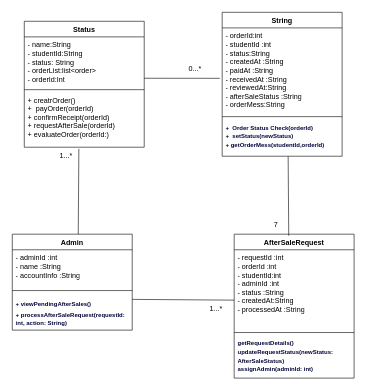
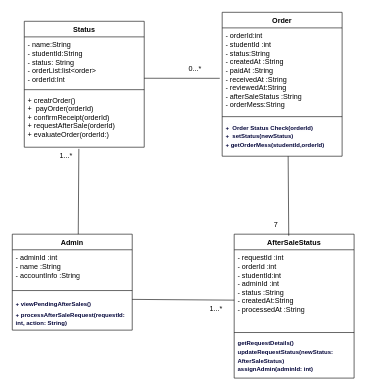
  <mxCell id="0" />
  <mxCell id="1" parent="0" />
  <mxCell id="2" value="Status" style="swimlane;fontStyle=1;align=center;verticalAlign=top;childLayout=stackLayout;horizontal=1;startSize=26;horizontalStack=0;resizeParent=1;resizeParentMax=0;resizeLast=0;collapsible=1;marginBottom=0;whiteSpace=wrap;html=1;" vertex="1" parent="1"><mxGeometry x="40" y="35" width="200" height="210" as="geometry" /></mxCell>
  <mxCell id="3" value="- name:String&lt;div&gt;- studentId:String&lt;/div&gt;&lt;div&gt;- status: String&lt;/div&gt;&lt;div&gt;- orderList:list&amp;lt;order&amp;gt;&lt;/div&gt;&lt;div&gt;- orderId:Int&lt;/div&gt;" style="text;strokeColor=none;fillColor=none;align=left;verticalAlign=top;spacingLeft=4;spacingRight=4;overflow=hidden;rotatable=0;points=[[0,0.5],[1,0.5]];portConstraint=eastwest;whiteSpace=wrap;html=1;" vertex="1" parent="2"><mxGeometry y="26" width="200" height="84" as="geometry" /></mxCell>
  <mxCell id="4" value="" style="line;strokeWidth=1;fillColor=none;align=left;verticalAlign=middle;spacingTop=-1;spacingLeft=3;spacingRight=3;rotatable=0;labelPosition=right;points=[];portConstraint=eastwest;strokeColor=inherit;" vertex="1" parent="2"><mxGeometry y="110" width="200" height="8" as="geometry" /></mxCell>
  <mxCell id="5" value="+ creatrOrder()&lt;div&gt;&lt;div&gt;+&amp;nbsp; payOrder(orderId)&lt;/div&gt;&lt;div&gt;+ confirmReceipt(orderId)&lt;/div&gt;&lt;div&gt;+ requestAfterSale(orderId)&lt;/div&gt;&lt;div&gt;+ evaluateOrder(orderId:)&lt;/div&gt;&lt;/div&gt;&lt;div&gt;&lt;br&gt;&lt;/div&gt;" style="text;strokeColor=none;fillColor=none;align=left;verticalAlign=top;spacingLeft=4;spacingRight=4;overflow=hidden;rotatable=0;points=[[0,0.5],[1,0.5]];portConstraint=eastwest;whiteSpace=wrap;html=1;" vertex="1" parent="2"><mxGeometry y="118" width="200" height="92" as="geometry" /></mxCell>
- <mxCell id="6" value="String" style="swimlane;fontStyle=1;align=center;verticalAlign=top;childLayout=stackLayout;horizontal=1;startSize=26;horizontalStack=0;resizeParent=1;resizeParentMax=0;resizeLast=0;collapsible=1;marginBottom=0;whiteSpace=wrap;html=1;" vertex="1" parent="1"><mxGeometry x="370" y="20" width="200" height="240" as="geometry" /></mxCell>
+ <mxCell id="6" value="Order" style="swimlane;fontStyle=1;align=center;verticalAlign=top;childLayout=stackLayout;horizontal=1;startSize=26;horizontalStack=0;resizeParent=1;resizeParentMax=0;resizeLast=0;collapsible=1;marginBottom=0;whiteSpace=wrap;html=1;" vertex="1" parent="1"><mxGeometry x="370" y="20" width="200" height="240" as="geometry" /></mxCell>
  <mxCell id="7" value="&lt;div&gt;&lt;div&gt;- orderId:int&lt;/div&gt;&lt;div&gt;- studentId :int&lt;/div&gt;&lt;div&gt;- status:String&lt;/div&gt;&lt;div&gt;- createdAt :String&lt;/div&gt;&lt;div&gt;- paidAt :String&lt;/div&gt;&lt;div&gt;- receivedAt :String&lt;/div&gt;&lt;div&gt;- reviewedAt:String&lt;/div&gt;&lt;div&gt;- afterSaleStatus :String&lt;/div&gt;&lt;/div&gt;&lt;div&gt;- orderMess:String&lt;/div&gt;" style="text;strokeColor=none;fillColor=none;align=left;verticalAlign=top;spacingLeft=4;spacingRight=4;overflow=hidden;rotatable=0;points=[[0,0.5],[1,0.5]];portConstraint=eastwest;whiteSpace=wrap;html=1;" vertex="1" parent="6"><mxGeometry y="26" width="200" height="144" as="geometry" /></mxCell>
  <mxCell id="8" value="" style="line;strokeWidth=1;fillColor=none;align=left;verticalAlign=middle;spacingTop=-1;spacingLeft=3;spacingRight=3;rotatable=0;labelPosition=right;points=[];portConstraint=eastwest;strokeColor=inherit;" vertex="1" parent="6"><mxGeometry y="170" width="200" height="8" as="geometry" /></mxCell>
  <mxCell id="9" value="&lt;div&gt;&lt;div&gt;&lt;span style=&quot;color: rgb(5, 7, 59); background-color: rgb(253, 253, 254);&quot;&gt;&lt;font style=&quot;font-size: 10px;&quot; face=&quot;Helvetica&quot;&gt;&lt;b&gt;+&amp;nbsp; Order Status Check(orderId)&lt;/b&gt;&lt;/font&gt;&lt;/span&gt;&lt;div&gt;&lt;span style=&quot;color: rgb(5, 7, 59); background-color: rgb(253, 253, 254);&quot;&gt;&lt;font style=&quot;font-size: 10px;&quot; face=&quot;Helvetica&quot;&gt;&lt;b&gt;+&amp;nbsp; setStatus(newStatus)&lt;/b&gt;&lt;/font&gt;&lt;/span&gt;&lt;/div&gt;&lt;/div&gt;&lt;/div&gt;&lt;div&gt;&lt;span style=&quot;color: rgb(5, 7, 59); background-color: rgb(253, 253, 254);&quot;&gt;&lt;font style=&quot;font-size: 10px;&quot; face=&quot;Helvetica&quot;&gt;&lt;b&gt;+ getOrderMess(studentId,orderId)&lt;/b&gt;&lt;/font&gt;&lt;/span&gt;&lt;/div&gt;" style="text;strokeColor=none;fillColor=none;align=left;verticalAlign=top;spacingLeft=4;spacingRight=4;overflow=hidden;rotatable=0;points=[[0,0.5],[1,0.5]];portConstraint=eastwest;whiteSpace=wrap;html=1;" vertex="1" parent="6"><mxGeometry y="178" width="200" height="62" as="geometry" /></mxCell>
  <mxCell id="10" value="Admin" style="swimlane;fontStyle=1;align=center;verticalAlign=top;childLayout=stackLayout;horizontal=1;startSize=26;horizontalStack=0;resizeParent=1;resizeParentMax=0;resizeLast=0;collapsible=1;marginBottom=0;whiteSpace=wrap;html=1;" vertex="1" parent="1"><mxGeometry x="20" y="390" width="200" height="160" as="geometry" /></mxCell>
  <mxCell id="11" value="&lt;div&gt;- adminId :int&lt;/div&gt;&lt;div&gt;- name :String&lt;/div&gt;&lt;div&gt;- accountInfo :String&lt;/div&gt;&lt;div&gt;&lt;br&gt;&lt;/div&gt;" style="text;strokeColor=none;fillColor=none;align=left;verticalAlign=top;spacingLeft=4;spacingRight=4;overflow=hidden;rotatable=0;points=[[0,0.5],[1,0.5]];portConstraint=eastwest;whiteSpace=wrap;html=1;" vertex="1" parent="10"><mxGeometry y="26" width="200" height="64" as="geometry" /></mxCell>
  <mxCell id="12" value="" style="line;strokeWidth=1;fillColor=none;align=left;verticalAlign=middle;spacingTop=-1;spacingLeft=3;spacingRight=3;rotatable=0;labelPosition=right;points=[];portConstraint=eastwest;strokeColor=inherit;" vertex="1" parent="10"><mxGeometry y="90" width="200" height="8" as="geometry" /></mxCell>
  <mxCell id="13" value="&lt;div&gt;&lt;font style=&quot;font-size: 18px;&quot; color=&quot;#05073b&quot;&gt;&lt;span style=&quot;font-size: 10px;&quot;&gt;&lt;b&gt;+ viewPendingAfterSales()&lt;/b&gt;&lt;/span&gt;&lt;/font&gt;&lt;/div&gt;&lt;div&gt;&lt;font color=&quot;#05073b&quot;&gt;&lt;span style=&quot;font-size: 10px;&quot;&gt;&lt;b&gt;+ processAfterSaleRequest(requestId: int, action: String)&lt;/b&gt;&lt;/span&gt;&lt;/font&gt;&lt;/div&gt;&lt;div&gt;&lt;br&gt;&lt;/div&gt;" style="text;strokeColor=none;fillColor=none;align=left;verticalAlign=top;spacingLeft=4;spacingRight=4;overflow=hidden;rotatable=0;points=[[0,0.5],[1,0.5]];portConstraint=eastwest;whiteSpace=wrap;html=1;" vertex="1" parent="10"><mxGeometry y="98" width="200" height="62" as="geometry" /></mxCell>
- <mxCell id="14" value="&lt;div style=&quot;text-align: left;&quot;&gt;&lt;span style=&quot;text-align: center;&quot;&gt;AfterSaleRequest&lt;/span&gt;&lt;br&gt;&lt;/div&gt;" style="swimlane;fontStyle=1;align=center;verticalAlign=top;childLayout=stackLayout;horizontal=1;startSize=26;horizontalStack=0;resizeParent=1;resizeParentMax=0;resizeLast=0;collapsible=1;marginBottom=0;whiteSpace=wrap;html=1;" vertex="1" parent="1"><mxGeometry x="390" y="390" width="200" height="240" as="geometry" /></mxCell>
+ <mxCell id="14" value="&lt;div style=&quot;text-align: left;&quot;&gt;&lt;span style=&quot;text-align: center;&quot;&gt;AfterSaleStatus&lt;/span&gt;&lt;br&gt;&lt;/div&gt;" style="swimlane;fontStyle=1;align=center;verticalAlign=top;childLayout=stackLayout;horizontal=1;startSize=26;horizontalStack=0;resizeParent=1;resizeParentMax=0;resizeLast=0;collapsible=1;marginBottom=0;whiteSpace=wrap;html=1;" vertex="1" parent="1"><mxGeometry x="390" y="390" width="200" height="240" as="geometry" /></mxCell>
  <mxCell id="15" value="&lt;div&gt;&lt;div&gt;- requestId :int&lt;/div&gt;&lt;div&gt;- orderId :int&lt;/div&gt;&lt;div&gt;- studentId:int&lt;/div&gt;&lt;div&gt;- adminId :int&lt;/div&gt;&lt;div&gt;- status :String&lt;/div&gt;&lt;div&gt;- createdAt:String&lt;/div&gt;&lt;div&gt;- processedAt :String&lt;/div&gt;&lt;/div&gt;&lt;div&gt;&lt;br&gt;&lt;/div&gt;" style="text;strokeColor=none;fillColor=none;align=left;verticalAlign=top;spacingLeft=4;spacingRight=4;overflow=hidden;rotatable=0;points=[[0,0.5],[1,0.5]];portConstraint=eastwest;whiteSpace=wrap;html=1;" vertex="1" parent="14"><mxGeometry y="26" width="200" height="134" as="geometry" /></mxCell>
  <mxCell id="16" value="" style="line;strokeWidth=1;fillColor=none;align=left;verticalAlign=middle;spacingTop=-1;spacingLeft=3;spacingRight=3;rotatable=0;labelPosition=right;points=[];portConstraint=eastwest;strokeColor=inherit;" vertex="1" parent="14"><mxGeometry y="160" width="200" height="8" as="geometry" /></mxCell>
  <mxCell id="17" value="&lt;div&gt;&lt;div&gt;&lt;font color=&quot;#05073b&quot;&gt;&lt;span style=&quot;font-size: 10px;&quot;&gt;&lt;b&gt;getRequestDetails()&lt;/b&gt;&lt;/span&gt;&lt;/font&gt;&lt;/div&gt;&lt;div&gt;&lt;font color=&quot;#05073b&quot;&gt;&lt;span style=&quot;font-size: 10px;&quot;&gt;&lt;b&gt;updateRequestStatus(newStatus: AfterSaleStatus)&lt;/b&gt;&lt;/span&gt;&lt;/font&gt;&lt;/div&gt;&lt;div&gt;&lt;font color=&quot;#05073b&quot;&gt;&lt;span style=&quot;font-size: 10px;&quot;&gt;&lt;b&gt;assignAdmin(adminId: int)&lt;/b&gt;&lt;/span&gt;&lt;/font&gt;&lt;/div&gt;&lt;/div&gt;&lt;div&gt;&lt;br&gt;&lt;/div&gt;" style="text;strokeColor=none;fillColor=none;align=left;verticalAlign=top;spacingLeft=4;spacingRight=4;overflow=hidden;rotatable=0;points=[[0,0.5],[1,0.5]];portConstraint=eastwest;whiteSpace=wrap;html=1;" vertex="1" parent="14"><mxGeometry y="168" width="200" height="72" as="geometry" /></mxCell>
  <mxCell id="18" value="" style="endArrow=none;html=1;rounded=0;entryX=-0.02;entryY=0.584;entryDx=0;entryDy=0;entryPerimeter=0;" edge="1" parent="1" target="7"><mxGeometry width="50" height="50" relative="1" as="geometry"><mxPoint x="240" y="130" as="sourcePoint" /><mxPoint x="290" y="80" as="targetPoint" /></mxGeometry></mxCell>
  <mxCell id="19" value="0...*" style="text;html=1;align=center;verticalAlign=middle;whiteSpace=wrap;rounded=0;" vertex="1" parent="1"><mxGeometry x="295" y="100" width="60" height="30" as="geometry" /></mxCell>
  <mxCell id="20" value="" style="endArrow=none;html=1;rounded=0;entryX=0;entryY=0.627;entryDx=0;entryDy=0;entryPerimeter=0;exitX=1;exitY=0.173;exitDx=0;exitDy=0;exitPerimeter=0;" edge="1" parent="1" source="13" target="15"><mxGeometry width="50" height="50" relative="1" as="geometry"><mxPoint x="220" y="570" as="sourcePoint" /><mxPoint x="346" y="570" as="targetPoint" /></mxGeometry></mxCell>
  <mxCell id="21" value="1...*" style="text;html=1;align=center;verticalAlign=middle;whiteSpace=wrap;rounded=0;" vertex="1" parent="1"><mxGeometry x="330" y="500" width="60" height="30" as="geometry" /></mxCell>
  <mxCell id="22" value="" style="endArrow=none;html=1;rounded=0;exitX=0.455;exitY=0.011;exitDx=0;exitDy=0;exitPerimeter=0;" edge="1" parent="1" source="14"><mxGeometry width="50" height="50" relative="1" as="geometry"><mxPoint x="430" y="310" as="sourcePoint" /><mxPoint x="480" y="260" as="targetPoint" /></mxGeometry></mxCell>
  <mxCell id="23" value="7" style="text;html=1;align=center;verticalAlign=middle;whiteSpace=wrap;rounded=0;" vertex="1" parent="1"><mxGeometry x="430" y="360" width="60" height="30" as="geometry" /></mxCell>
  <mxCell id="24" value="" style="endArrow=none;html=1;rounded=0;entryX=0.455;entryY=1.03;entryDx=0;entryDy=0;entryPerimeter=0;" edge="1" parent="1" target="5"><mxGeometry width="50" height="50" relative="1" as="geometry"><mxPoint x="130" y="390" as="sourcePoint" /><mxPoint x="180" y="340" as="targetPoint" /></mxGeometry></mxCell>
  <mxCell id="25" value="1...*" style="text;html=1;align=center;verticalAlign=middle;whiteSpace=wrap;rounded=0;" vertex="1" parent="1"><mxGeometry x="80" y="245" width="60" height="30" as="geometry" /></mxCell>
